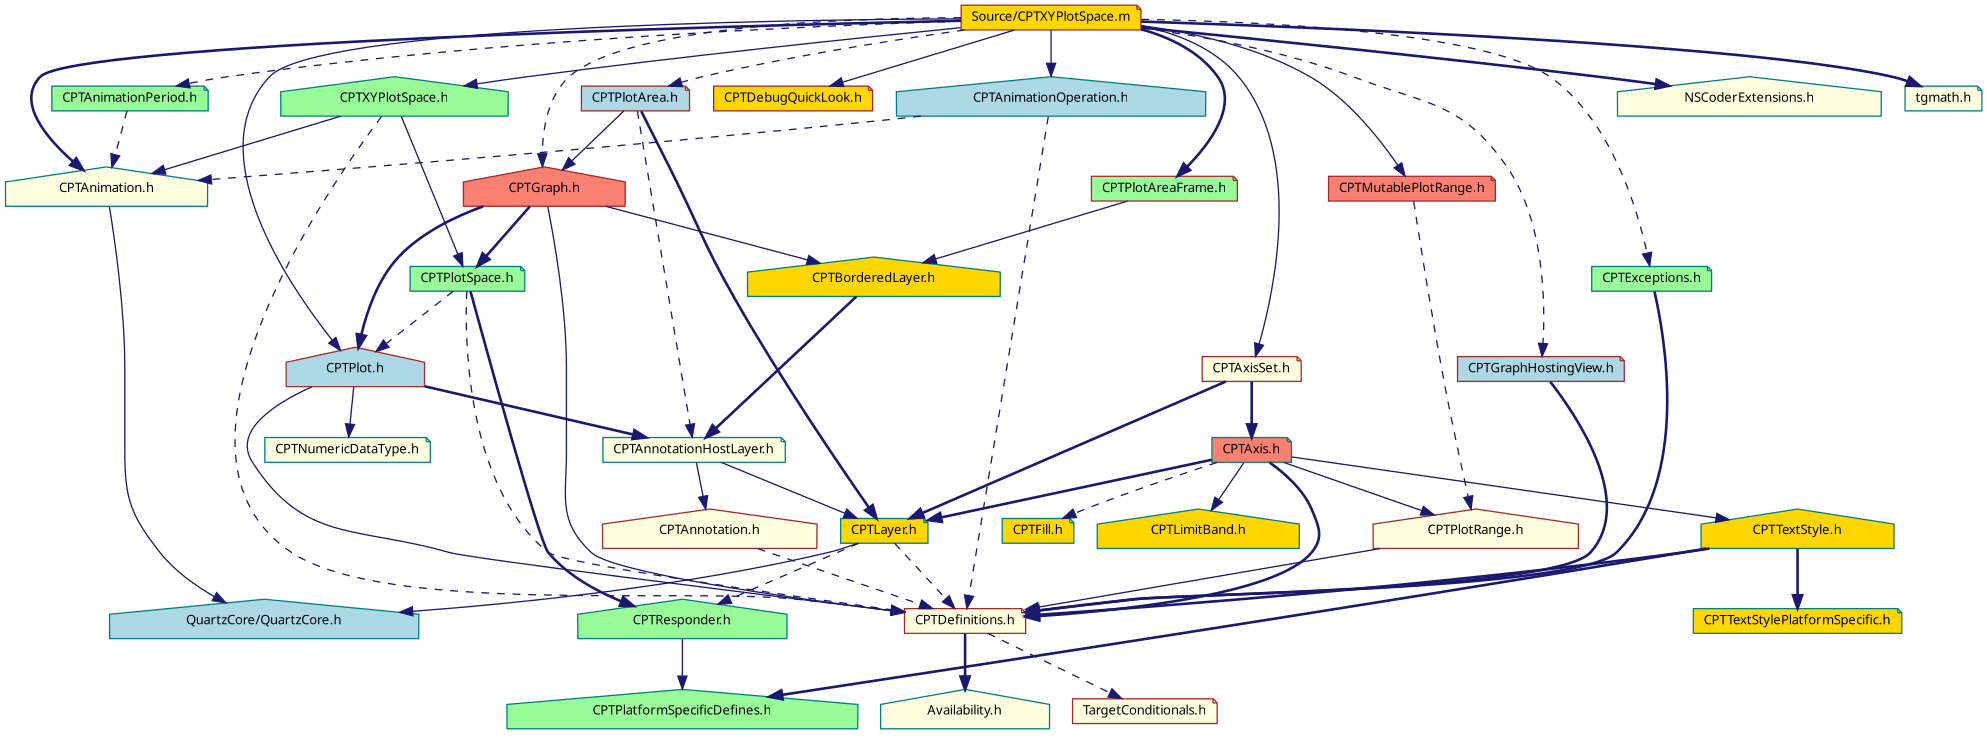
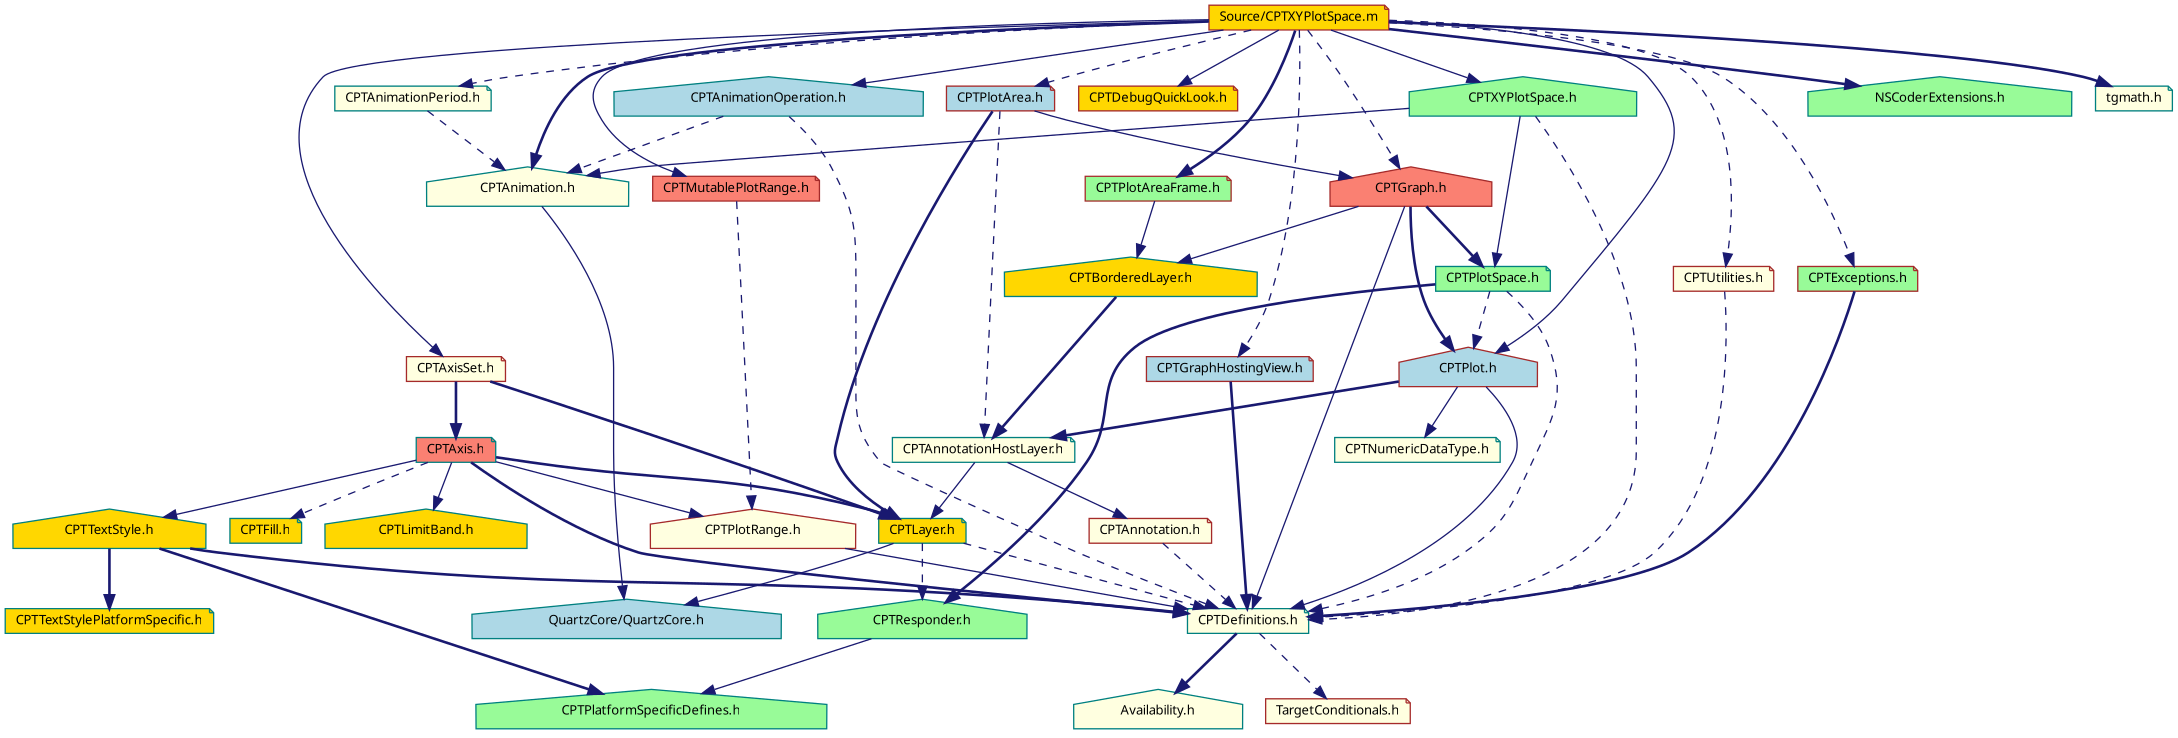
  digraph {
    node [color=teal fillcolor=lightyellow fontname="Lucinda Grande" fontsize=10 shape=note style=filled]
    edge [color=midnightblue fontname="Lucinda Grande" fontsize=10 labelfontname="Lucinda Grande" labelfontsize=10 style=solid]
    n1 [color=brown fillcolor=gold fontcolor=black height=0.2 label="Source/CPTXYPlotSpace.m" width=0.4]
    n2 [fillcolor=palegreen height=0.2 label="CPTXYPlotSpace.h" shape=house width=0.4]
    n3 [color=brown fillcolor=lightblue height=0.2 label="CPTPlot.h" shape=house width=0.4]
    n4 [height=0.2 label="CPTAnimation.h" shape=house width=0.4]
    n5 [fillcolor=lightblue height=0.2 label="CPTAnimationOperation.h" shape=house width=0.4]
-   n6 [fillcolor=palegreen height=0.2 label="CPTAnimationPeriod.h" width=0.4]
+   n6 [height=0.2 label="CPTAnimationPeriod.h" width=0.4]
    n7 [color=brown height=0.2 label="CPTAxisSet.h" width=0.4]
    n8 [color=brown fillcolor=gold height=0.2 label="CPTDebugQuickLook.h" width=0.4]
-   n9 [fillcolor=palegreen height=0.2 label="CPTExceptions.h" width=0.4]
+   n9 [color=brown fillcolor=palegreen height=0.2 label="CPTExceptions.h" width=0.4]
    n10 [color=brown fillcolor=salmon height=0.2 label="CPTGraph.h" shape=house width=0.4]
    n11 [color=brown fillcolor=lightblue height=0.2 label="CPTGraphHostingView.h" width=0.4]
    n12 [color=brown fillcolor=salmon height=0.2 label="CPTMutablePlotRange.h" width=0.4]
    n13 [color=brown fillcolor=lightblue height=0.2 label="CPTPlotArea.h" width=0.4]
    n14 [color=brown fillcolor=palegreen height=0.2 label="CPTPlotAreaFrame.h" width=0.4]
-   n16 [height=0.2 label="NSCoderExtensions.h" shape=house width=0.4]
+   n15 [color=brown height=0.2 label="CPTUtilities.h" width=0.4]
+   n16 [fillcolor=palegreen height=0.2 label="NSCoderExtensions.h" shape=house width=0.4]
    n17 [height=0.2 label="tgmath.h" width=0.4]
-   n18 [color=brown height=0.2 label="CPTDefinitions.h" width=0.4]
+   n18 [height=0.2 label="CPTDefinitions.h" width=0.4]
    n19 [fillcolor=palegreen height=0.2 label="CPTPlotSpace.h" width=0.4]
    n20 [height=0.2 label="CPTNumericDataType.h" width=0.4]
    n21 [height=0.2 label="CPTAnnotationHostLayer.h" width=0.4]
    n22 [fillcolor=lightblue height=0.2 label="QuartzCore/QuartzCore.h" shape=house width=0.4]
    n23 [fillcolor=gold height=0.2 label="CPTLayer.h" width=0.4]
    n24 [fillcolor=salmon height=0.2 label="CPTAxis.h" width=0.4]
    n25 [fillcolor=gold height=0.2 label="CPTBorderedLayer.h" shape=house width=0.4]
    n26 [color=brown height=0.2 label="CPTPlotRange.h" shape=house width=0.4]
    n27 [color=brown height=0.2 label="TargetConditionals.h" width=0.4]
    n28 [height=0.2 label="Availability.h" shape=house width=0.4]
    n29 [fillcolor=palegreen height=0.2 label="CPTResponder.h" shape=house width=0.4]
    n30 [fillcolor=palegreen height=0.2 label="CPTPlatformSpecificDefines.h" shape=house width=0.4]
-   n31 [color=brown height=0.2 label="CPTAnnotation.h" shape=house width=0.4]
+   n31 [color=brown height=0.2 label="CPTAnnotation.h" width=0.4]
    n32 [fillcolor=gold height=0.2 label="CPTFill.h" width=0.4]
    n33 [fillcolor=gold height=0.2 label="CPTLimitBand.h" shape=house width=0.4]
    n34 [fillcolor=gold height=0.2 label="CPTTextStyle.h" shape=house width=0.4]
    n35 [fillcolor=gold height=0.2 label="CPTTextStylePlatformSpecific.h" width=0.4]
    n1 -> n2
    n1 -> n3
    n1 -> n4 [style=bold]
    n1 -> n5
    n1 -> n6 [style=dashed]
    n1 -> n7
    n1 -> n8
    n1 -> n9 [style=dashed]
    n1 -> n10 [style=dashed]
    n1 -> n11 [style=dashed]
    n1 -> n12
    n1 -> n13 [style=dashed]
    n1 -> n14 [style=bold]
+   n1 -> n15 [style=dashed]
    n1 -> n16 [style=bold]
    n1 -> n17 [style=bold]
    n2 -> n4
    n2 -> n18 [style=dashed]
    n2 -> n19
    n3 -> n18
    n3 -> n20
    n3 -> n21 [style=bold]
    n4 -> n22
    n5 -> n4 [style=dashed]
    n5 -> n18 [style=dashed]
    n6 -> n4 [style=dashed]
    n7 -> n23 [style=bold]
    n7 -> n24 [style=bold]
    n9 -> n18 [style=bold]
    n10 -> n3 [style=bold]
    n10 -> n18
    n10 -> n19 [style=bold]
    n10 -> n25
    n11 -> n18 [style=bold]
    n12 -> n26 [style=dashed]
    n13 -> n10
    n13 -> n21 [style=dashed]
    n13 -> n23 [style=bold]
    n14 -> n25
+   n15 -> n18 [style=dashed]
    n18 -> n27 [style=dashed]
    n18 -> n28 [style=bold]
    n19 -> n3 [style=dashed]
    n19 -> n18 [style=dashed]
    n19 -> n29 [style=bold]
    n21 -> n23
    n21 -> n31
    n23 -> n18 [style=dashed]
    n23 -> n22
    n23 -> n29 [style=dashed]
    n24 -> n18 [style=bold]
    n24 -> n23 [style=bold]
    n24 -> n26
    n24 -> n32 [style=dashed]
    n24 -> n33
    n24 -> n34
    n25 -> n21 [style=bold]
    n26 -> n18
    n29 -> n30
    n31 -> n18 [style=dashed]
    n34 -> n18 [style=bold]
    n34 -> n30 [style=bold]
    n34 -> n35 [style=bold]
  }
